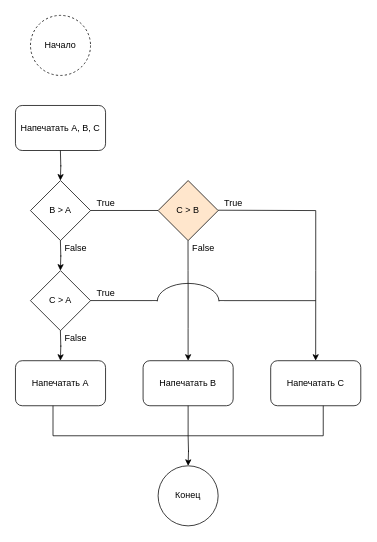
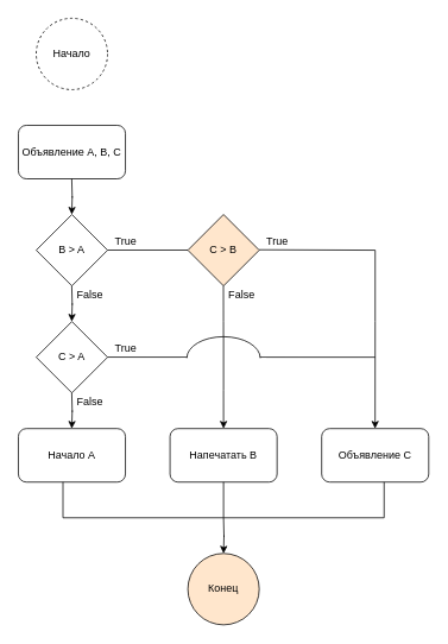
  <mxCell id="0" />
  <mxCell id="1" parent="0" />
  <mxCell id="2" value="Начало" style="ellipse;whiteSpace=wrap;html=1;aspect=fixed;dashed=1;" vertex="1" parent="1"><mxGeometry x="40" y="20" width="80" height="80" as="geometry" /></mxCell>
- <mxCell id="3" value="Напечатать А, В, С" style="rounded=1;whiteSpace=wrap;html=1;" vertex="1" parent="1"><mxGeometry x="20" y="140" width="120" height="60" as="geometry" /></mxCell>
+ <mxCell id="3" value="Объявление А, В, С" style="rounded=1;whiteSpace=wrap;html=1;" vertex="1" parent="1"><mxGeometry x="20" y="140" width="120" height="60" as="geometry" /></mxCell>
  <mxCell id="4" value="B &amp;gt; A" style="rhombus;whiteSpace=wrap;html=1;" vertex="1" parent="1"><mxGeometry x="40" y="240" width="80" height="80" as="geometry" /></mxCell>
  <mxCell id="5" style="edgeStyle=orthogonalEdgeStyle;rounded=0;orthogonalLoop=1;jettySize=auto;html=1;exitX=0.5;exitY=1;exitDx=0;exitDy=0;entryX=0.5;entryY=0;entryDx=0;entryDy=0;" edge="1" parent="1"><mxGeometry relative="1" as="geometry"><mxPoint x="79.86" y="200" as="sourcePoint" /><mxPoint x="79.86" y="240" as="targetPoint" /></mxGeometry></mxCell>
  <mxCell id="6" value="" style="endArrow=none;html=1;rounded=0;" edge="1" parent="1"><mxGeometry width="50" height="50" relative="1" as="geometry"><mxPoint x="120" y="279.89" as="sourcePoint" /><mxPoint x="210" y="279.89" as="targetPoint" /></mxGeometry></mxCell>
  <mxCell id="7" value="True" style="text;html=1;align=center;verticalAlign=middle;resizable=0;points=[];autosize=1;strokeColor=none;fillColor=none;" vertex="1" parent="1"><mxGeometry x="120" y="260" width="40" height="20" as="geometry" /></mxCell>
  <mxCell id="8" value="C &amp;gt; B" style="rhombus;whiteSpace=wrap;html=1;fillColor=#ffe6cc;" vertex="1" parent="1"><mxGeometry x="210" y="240" width="80" height="80" as="geometry" /></mxCell>
  <mxCell id="9" style="edgeStyle=orthogonalEdgeStyle;rounded=0;orthogonalLoop=1;jettySize=auto;html=1;exitX=0.5;exitY=1;exitDx=0;exitDy=0;entryX=0.5;entryY=0;entryDx=0;entryDy=0;" edge="1" parent="1"><mxGeometry relative="1" as="geometry"><mxPoint x="79.86" y="320" as="sourcePoint" /><mxPoint x="79.86" y="360" as="targetPoint" /></mxGeometry></mxCell>
  <mxCell id="10" value="False" style="text;html=1;align=center;verticalAlign=middle;resizable=0;points=[];autosize=1;strokeColor=none;fillColor=none;" vertex="1" parent="1"><mxGeometry x="80" y="320" width="40" height="20" as="geometry" /></mxCell>
  <mxCell id="11" value="C &amp;gt; A" style="rhombus;whiteSpace=wrap;html=1;" vertex="1" parent="1"><mxGeometry x="40" y="360" width="80" height="80" as="geometry" /></mxCell>
  <mxCell id="12" style="edgeStyle=orthogonalEdgeStyle;rounded=0;orthogonalLoop=1;jettySize=auto;html=1;exitX=0.5;exitY=1;exitDx=0;exitDy=0;entryX=0.5;entryY=0;entryDx=0;entryDy=0;" edge="1" parent="1"><mxGeometry relative="1" as="geometry"><mxPoint x="79.86" y="440" as="sourcePoint" /><mxPoint x="79.86" y="480" as="targetPoint" /></mxGeometry></mxCell>
  <mxCell id="13" value="False" style="text;html=1;align=center;verticalAlign=middle;resizable=0;points=[];autosize=1;strokeColor=none;fillColor=none;" vertex="1" parent="1"><mxGeometry x="80" y="440" width="40" height="20" as="geometry" /></mxCell>
- <mxCell id="14" value="Напечатать А" style="rounded=1;whiteSpace=wrap;html=1;" vertex="1" parent="1"><mxGeometry x="20" y="480" width="120" height="60" as="geometry" /></mxCell>
+ <mxCell id="14" value="Начало А" style="rounded=1;whiteSpace=wrap;html=1;" vertex="1" parent="1"><mxGeometry x="20" y="480" width="120" height="60" as="geometry" /></mxCell>
  <mxCell id="15" value="False" style="text;html=1;align=center;verticalAlign=middle;resizable=0;points=[];autosize=1;strokeColor=none;fillColor=none;" vertex="1" parent="1"><mxGeometry x="250" y="320" width="40" height="20" as="geometry" /></mxCell>
  <mxCell id="16" style="edgeStyle=orthogonalEdgeStyle;rounded=0;orthogonalLoop=1;jettySize=auto;html=1;exitX=0.5;exitY=1;exitDx=0;exitDy=0;" edge="1" parent="1"><mxGeometry relative="1" as="geometry"><mxPoint x="249.86" y="320" as="sourcePoint" /><mxPoint x="250" y="480" as="targetPoint" /><Array as="points"><mxPoint x="250" y="360" /><mxPoint x="250" y="360" /></Array></mxGeometry></mxCell>
  <mxCell id="17" value="Напечатать В" style="rounded=1;whiteSpace=wrap;html=1;" vertex="1" parent="1"><mxGeometry x="190" y="480" width="120" height="60" as="geometry" /></mxCell>
- <mxCell id="18" value="Напечатать С" style="rounded=1;whiteSpace=wrap;html=1;" vertex="1" parent="1"><mxGeometry x="360" y="480" width="120" height="60" as="geometry" /></mxCell>
+ <mxCell id="18" value="Объявление С" style="rounded=1;whiteSpace=wrap;html=1;" vertex="1" parent="1"><mxGeometry x="360" y="480" width="120" height="60" as="geometry" /></mxCell>
  <mxCell id="19" value="" style="endArrow=none;html=1;rounded=0;" edge="1" parent="1"><mxGeometry width="50" height="50" relative="1" as="geometry"><mxPoint x="290" y="279.52" as="sourcePoint" /><mxPoint x="420" y="280" as="targetPoint" /></mxGeometry></mxCell>
  <mxCell id="20" value="True" style="text;html=1;align=center;verticalAlign=middle;resizable=0;points=[];autosize=1;strokeColor=none;fillColor=none;" vertex="1" parent="1"><mxGeometry x="290" y="259.63" width="40" height="20" as="geometry" /></mxCell>
  <mxCell id="21" style="edgeStyle=orthogonalEdgeStyle;rounded=0;orthogonalLoop=1;jettySize=auto;html=1;" edge="1" parent="1"><mxGeometry relative="1" as="geometry"><mxPoint x="420" y="280" as="sourcePoint" /><mxPoint x="419.9" y="480" as="targetPoint" /><Array as="points"><mxPoint x="419.9" y="360" /><mxPoint x="419.9" y="360" /></Array></mxGeometry></mxCell>
  <mxCell id="22" value="" style="endArrow=none;html=1;rounded=0;" edge="1" parent="1"><mxGeometry width="50" height="50" relative="1" as="geometry"><mxPoint x="120" y="399.89" as="sourcePoint" /><mxPoint x="420" y="400" as="targetPoint" /></mxGeometry></mxCell>
  <mxCell id="23" value="" style="group" vertex="1" connectable="0" parent="1"><mxGeometry x="202" y="377" width="96" height="60" as="geometry" /></mxCell>
  <mxCell id="24" value="" style="ellipse;whiteSpace=wrap;html=1;labelBackgroundColor=default;labelBorderColor=none;fontColor=#FFFFFF;" vertex="1" parent="23"><mxGeometry x="6.857" width="82.286" height="48" as="geometry" /></mxCell>
  <mxCell id="25" value="" style="rounded=0;labelBackgroundColor=none;labelBorderColor=none;fontColor=#FFFFFF;fillColor=default;gradientColor=none;strokeColor=none;" vertex="1" parent="23"><mxGeometry y="24" width="96" height="36" as="geometry" /></mxCell>
  <mxCell id="26" value="" style="endArrow=none;html=1;rounded=0;shadow=0;fontColor=#FFFFFF;entryX=0.5;entryY=0;entryDx=0;entryDy=0;" edge="1" parent="23" target="24"><mxGeometry width="50" height="50" relative="1" as="geometry"><mxPoint x="48" y="60" as="sourcePoint" /><mxPoint x="98" y="10" as="targetPoint" /></mxGeometry></mxCell>
  <mxCell id="27" value="True" style="text;html=1;align=center;verticalAlign=middle;resizable=0;points=[];autosize=1;strokeColor=none;fillColor=none;" vertex="1" parent="1"><mxGeometry x="120" y="380" width="40" height="20" as="geometry" /></mxCell>
  <mxCell id="28" style="edgeStyle=orthogonalEdgeStyle;rounded=0;orthogonalLoop=1;jettySize=auto;html=1;exitX=0.5;exitY=1;exitDx=0;exitDy=0;entryX=0.5;entryY=0;entryDx=0;entryDy=0;" edge="1" parent="1"><mxGeometry relative="1" as="geometry"><mxPoint x="250" y="580" as="sourcePoint" /><mxPoint x="250" y="620" as="targetPoint" /></mxGeometry></mxCell>
- <mxCell id="29" value="Конец" style="ellipse;whiteSpace=wrap;html=1;aspect=fixed;" vertex="1" parent="1"><mxGeometry x="210" y="620" width="80" height="80" as="geometry" /></mxCell>
+ <mxCell id="29" value="Конец" style="ellipse;whiteSpace=wrap;html=1;aspect=fixed;fillColor=#ffe6cc;" vertex="1" parent="1"><mxGeometry x="210" y="620" width="80" height="80" as="geometry" /></mxCell>
  <mxCell id="30" value="" style="endArrow=none;html=1;rounded=0;shadow=0;fontColor=#FFFFFF;" edge="1" parent="1"><mxGeometry width="50" height="50" relative="1" as="geometry"><mxPoint x="250" y="580" as="sourcePoint" /><mxPoint x="430" y="580" as="targetPoint" /></mxGeometry></mxCell>
  <mxCell id="31" value="" style="endArrow=none;html=1;rounded=0;shadow=0;fontColor=#FFFFFF;" edge="1" parent="1"><mxGeometry width="50" height="50" relative="1" as="geometry"><mxPoint x="70" y="580" as="sourcePoint" /><mxPoint x="250" y="580" as="targetPoint" /></mxGeometry></mxCell>
  <mxCell id="32" value="" style="endArrow=none;html=1;rounded=0;shadow=0;fontColor=#FFFFFF;" edge="1" parent="1"><mxGeometry width="50" height="50" relative="1" as="geometry"><mxPoint x="70" y="580" as="sourcePoint" /><mxPoint x="70" y="540" as="targetPoint" /></mxGeometry></mxCell>
  <mxCell id="33" value="" style="endArrow=none;html=1;rounded=0;shadow=0;fontColor=#FFFFFF;" edge="1" parent="1"><mxGeometry width="50" height="50" relative="1" as="geometry"><mxPoint x="250" y="580" as="sourcePoint" /><mxPoint x="250" y="540" as="targetPoint" /></mxGeometry></mxCell>
  <mxCell id="34" value="" style="endArrow=none;html=1;rounded=0;shadow=0;fontColor=#FFFFFF;" edge="1" parent="1"><mxGeometry width="50" height="50" relative="1" as="geometry"><mxPoint x="430" y="580" as="sourcePoint" /><mxPoint x="430" y="540" as="targetPoint" /></mxGeometry></mxCell>
